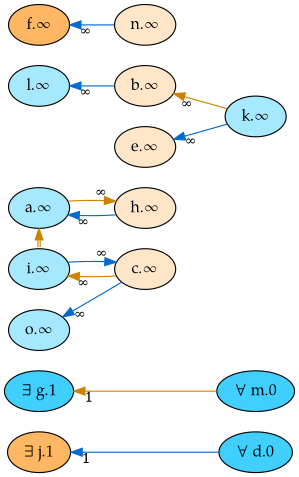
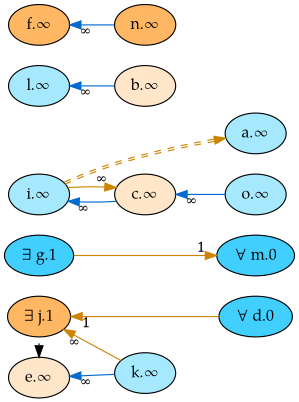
  digraph {
    rankdir=LR
    node [fillcolor="#a6e9ff" fontname=Palatino fontsize=14 style=filled]
    edge [color="#006ad1" dir=back fontsize=12 labeldistance=1.5 style=solid taillabel="∞"]
    n1 [fillcolor="#40cfff" label="∀ d.0"]
    n2 [fillcolor="#40cfff" label="∀ m.0"]
    n3 [fillcolor="#40cfff" label="∃ g.1"]
    n4 [fillcolor="#ffb763" label="∃ j.1"]
    n5 [label="a.∞"]
-   n6 [fillcolor="#ffe6c9" label="h.∞"]
    n7 [label="i.∞"]
    n8 [label="k.∞"]
    n9 [fillcolor="#ffe6c9" label="b.∞"]
    n10 [label="l.∞"]
    n11 [fillcolor="#ffe6c9" label="c.∞"]
    n12 [label="o.∞"]
    n13 [fillcolor="#ffb763" label="f.∞"]
-   n14 [fillcolor="#ffe6c9" label="n.∞"]
+   n14 [fillcolor="#ffb763" label="n.∞"]
    n15 [fillcolor="#ffe6c9" label="e.∞"]
    subgraph sub_1 {
      rank=max
      n1
      n2
    }
    subgraph sub_2 {
      rank=min
      n3
      n4
    }
-   n3 -> n2 [color="#cc8400" taillabel=1]
-   n4 -> n1 [taillabel=1]
-   n5 -> n6
+   n2 -> n3 [color="#cc8400" taillabel=1]
+   n4 -> n1 [color="#cc8400" taillabel=1]
    n5 -> n7 [color="#cc8400:#cc8400" constraint=false style=dashed taillabel=""]
-   n6 -> n5 [color="#cc8400"]
-   n7 -> n11 [color="#cc8400"]
-   n9 -> n8 [color="#cc8400"]
+   n7 -> n11
+   n4 -> n8 [color="#cc8400"]
    n10 -> n9
-   n11 -> n7
-   n12 -> n11
+   n11 -> n7 [color="#cc8400"]
+   n11 -> n12
    n13 -> n14
+   n15 -> n4 [color=black constraint=false style=dotted taillabel=""]
    n15 -> n8
  }
